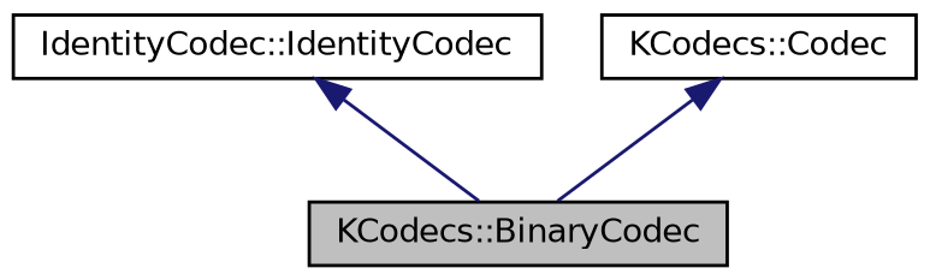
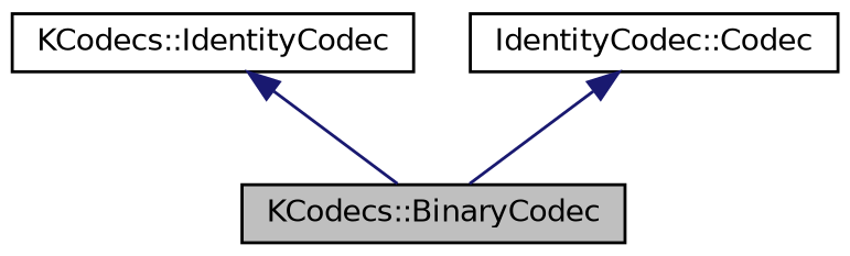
  digraph {
    node [color=black fillcolor=white fontname=Helvetica fontsize=10 shape=record style=filled]
    edge [color=midnightblue dir=back fontname=Helvetica fontsize=10 labelfontname=Helvetica labelfontsize=10 style=solid]
    n1 [fillcolor=grey75 fontcolor=black height=0.2 label="KCodecs::BinaryCodec" width=0.4]
-   n2 [height=0.2 label="IdentityCodec::IdentityCodec" width=0.4]
-   n3 [height=0.2 label="KCodecs::Codec" width=0.4]
+   n2 [height=0.2 label="KCodecs::IdentityCodec" width=0.4]
+   n3 [height=0.2 label="IdentityCodec::Codec" width=0.4]
    n2 -> n1
    n3 -> n1
  }
